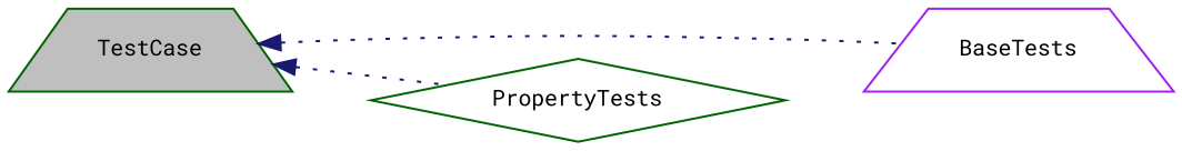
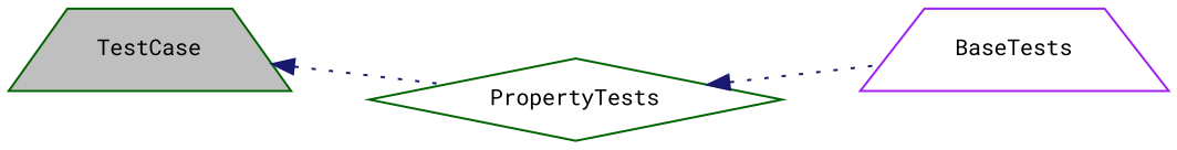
  digraph {
    fontname="Roboto Mono"
    rankdir=LR
    node [color=darkgreen fillcolor=white fontname="Roboto Mono" fontsize=10 shape=trapezium style=filled]
    edge [color=midnightblue dir=back fontname="Roboto Mono" fontsize=10 labelfontname=Helvetica labelfontsize=10 style=dotted]
    n1 [fillcolor=grey75 fontcolor=black height=0.2 label=TestCase width=0.4]
    n2 [color=purple height=0.2 label=BaseTests width=0.4]
    n3 [height=0.2 label=PropertyTests shape=diamond width=0.4]
-   n1 -> n2
+   n3 -> n2
    n1 -> n3
  }
